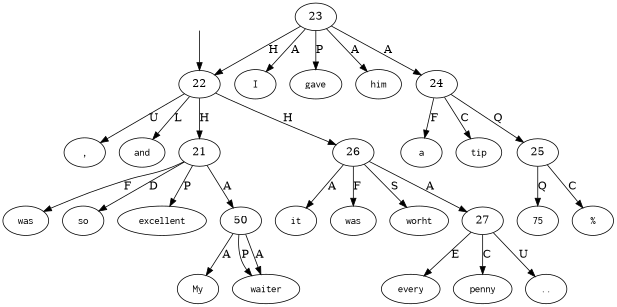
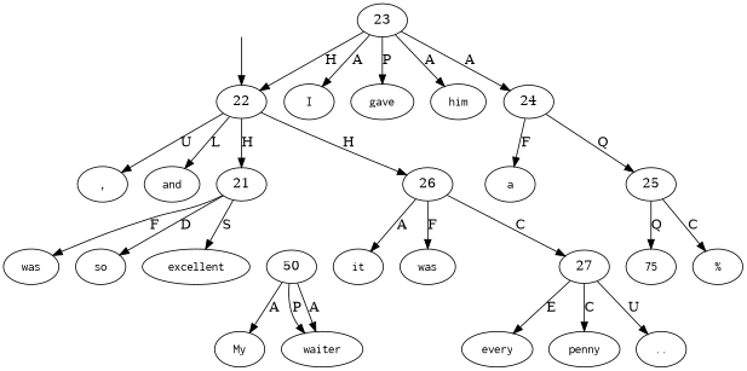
  digraph {
    node [shape=oval]
    top [style=invis shape=""]
    22 [shape=""]
    n3 [label=<<table align="center" border="0" cellspacing="0"><tr><td colspan="2"><font face="Courier">,</font></td></tr></table>>]
    n4 [label=<<table align="center" border="0" cellspacing="0"><tr><td colspan="2"><font face="Courier">and</font></td></tr></table>>]
    21 [shape=""]
    26 [shape=""]
    n7 [label=<<table align="center" border="0" cellspacing="0"><tr><td colspan="2"><font face="Courier">was</font></td></tr></table>>]
    n8 [label=<<table align="center" border="0" cellspacing="0"><tr><td colspan="2"><font face="Courier">so</font></td></tr></table>>]
    n9 [label=<<table align="center" border="0" cellspacing="0"><tr><td colspan="2"><font face="Courier">excellent</font></td></tr></table>>]
    n10 [label=50 shape=""]
    n11 [label=<<table align="center" border="0" cellspacing="0"><tr><td colspan="2"><font face="Courier">it</font></td></tr></table>>]
    n12 [label=<<table align="center" border="0" cellspacing="0"><tr><td colspan="2"><font face="Courier">was</font></td></tr></table>>]
-   n13 [label=<<table align="center" border="0" cellspacing="0"><tr><td colspan="2"><font face="Courier">worht</font></td></tr></table>>]
    27 [shape=""]
    23 [shape=""]
    n16 [label=<<table align="center" border="0" cellspacing="0"><tr><td colspan="2"><font face="Courier">I</font></td></tr></table>>]
    n17 [label=<<table align="center" border="0" cellspacing="0"><tr><td colspan="2"><font face="Courier">gave</font></td></tr></table>>]
    n18 [label=<<table align="center" border="0" cellspacing="0"><tr><td colspan="2"><font face="Courier">him</font></td></tr></table>>]
    24 [shape=""]
    n20 [label=<<table align="center" border="0" cellspacing="0"><tr><td colspan="2"><font face="Courier">My</font></td></tr></table>>]
    n21 [label=<<table align="center" border="0" cellspacing="0"><tr><td colspan="2"><font face="Courier">waiter</font></td></tr></table>>]
    n22 [label=<<table align="center" border="0" cellspacing="0"><tr><td colspan="2"><font face="Courier">a</font></td></tr></table>>]
    n23 [label=<<table align="center" border="0" cellspacing="0"><tr><td colspan="2"><font face="Courier">75</font></td></tr></table>>]
    n24 [label=<<table align="center" border="0" cellspacing="0"><tr><td colspan="2"><font face="Courier">%</font></td></tr></table>>]
-   n25 [label=<<table align="center" border="0" cellspacing="0"><tr><td colspan="2"><font face="Courier">tip</font></td></tr></table>>]
    n26 [label=<<table align="center" border="0" cellspacing="0"><tr><td colspan="2"><font face="Courier">every</font></td></tr></table>>]
    n27 [label=<<table align="center" border="0" cellspacing="0"><tr><td colspan="2"><font face="Courier">penny</font></td></tr></table>>]
    n28 [label=<<table align="center" border="0" cellspacing="0"><tr><td colspan="2"><font face="Courier">..</font></td></tr></table>>]
    25 [shape=""]
    top -> 22
    22 -> n3 [label=U]
    22 -> n4 [label=L]
    22 -> 21 [label=H]
    22 -> 26 [label=H]
    21 -> n7 [label=F]
    21 -> n8 [label=D]
-   21 -> n9 [label=P]
-   21 -> n10 [label=A]
+   21 -> n9 [label=S]
    26 -> n11 [label=A]
    26 -> n12 [label=F]
-   26 -> n13 [label=S]
-   26 -> 27 [label=A]
+   26 -> 27 [label=C]
    n10 -> n20 [label=A]
    n10 -> n21 [label=P]
    n10 -> n21 [label=A]
    27 -> n26 [label=E]
    27 -> n27 [label=C]
    27 -> n28 [label=U]
    23 -> 22 [label=H]
    23 -> n16 [label=A]
    23 -> n17 [label=P]
    23 -> n18 [label=A]
    23 -> 24 [label=A]
    24 -> n22 [label=F]
-   24 -> n25 [label=C]
    24 -> 25 [label=Q]
    25 -> n23 [label=Q]
    25 -> n24 [label=C]
  }
